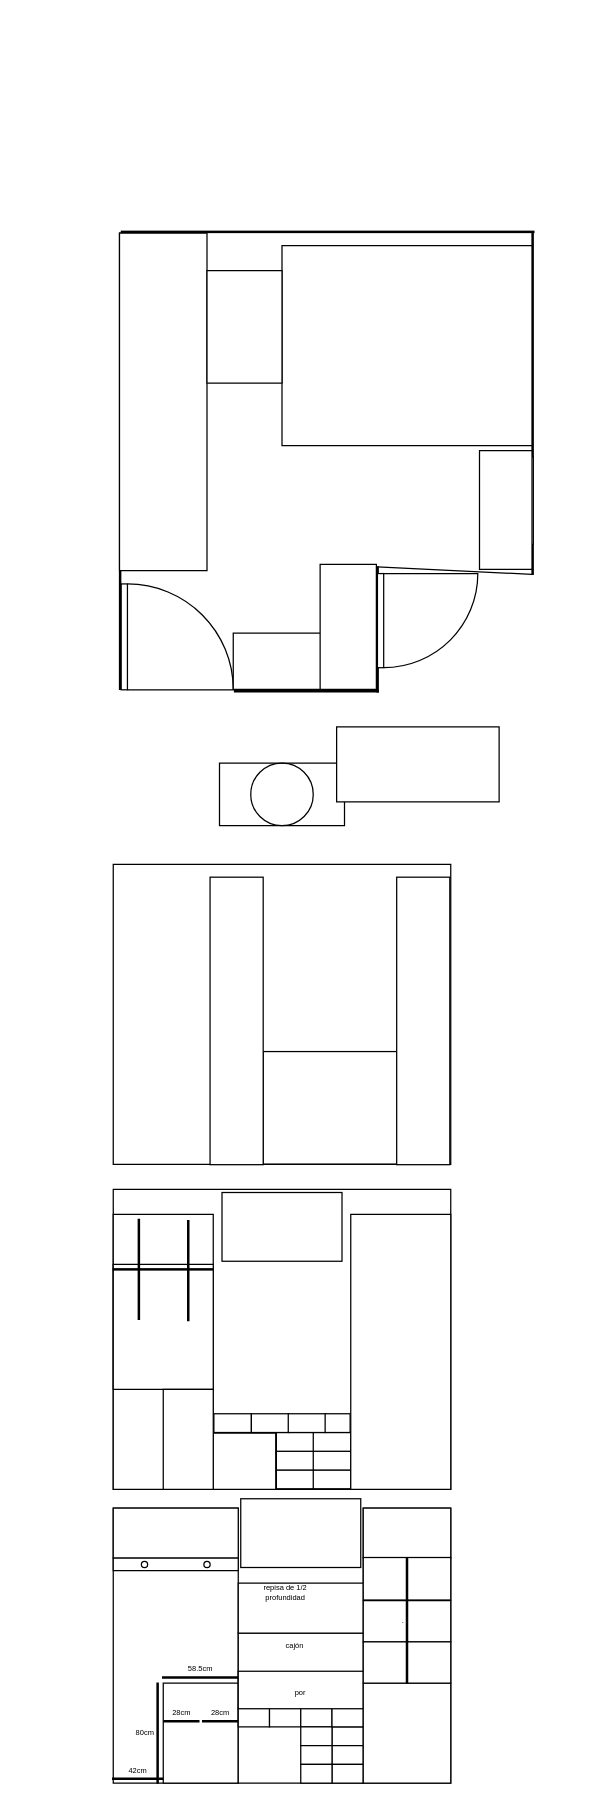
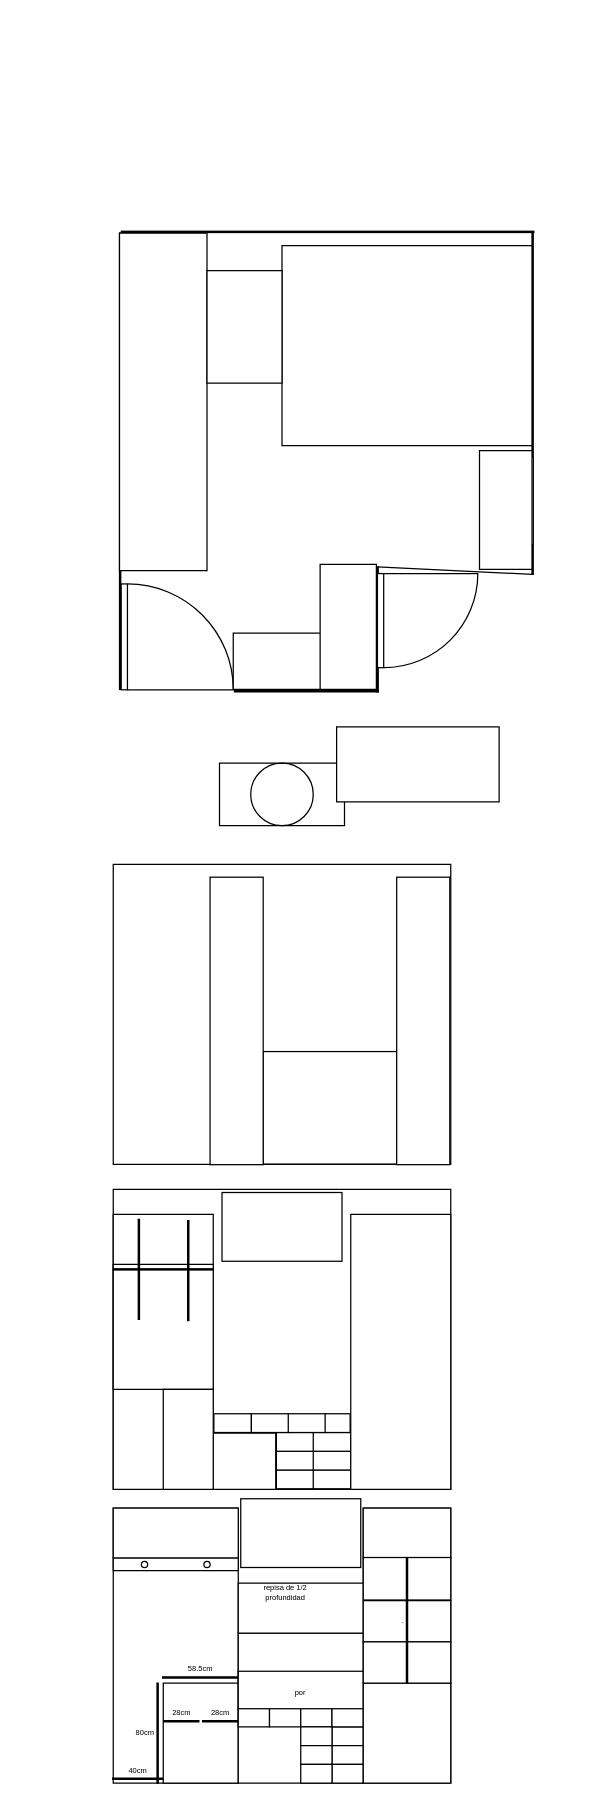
  <mxCell id="0" />
  <mxCell id="1" parent="0" />
  <mxCell id="2" value="" style="rounded=0;whiteSpace=wrap;html=1;" vertex="1" parent="1"><mxGeometry x="290" y="1206" width="70" height="220" as="geometry" /></mxCell>
  <mxCell id="3" value="" style="rounded=0;whiteSpace=wrap;html=1;" vertex="1" parent="1"><mxGeometry x="95" y="186" width="1" height="365" as="geometry" /></mxCell>
  <mxCell id="4" value="" style="rounded=0;whiteSpace=wrap;html=1;rotation=-90;" vertex="1" parent="1"><mxGeometry x="261" y="20" width="1" height="330" as="geometry" /></mxCell>
  <mxCell id="5" value="" style="rounded=0;whiteSpace=wrap;html=1;" vertex="1" parent="1"><mxGeometry x="425" y="186" width="1" height="273" as="geometry" /></mxCell>
  <mxCell id="6" style="rounded=0;orthogonalLoop=1;jettySize=auto;html=1;entryX=0;entryY=1;entryDx=0;entryDy=0;exitX=0.25;exitY=0;exitDx=0;exitDy=0;endArrow=none;endFill=0;" edge="1" parent="1" source="7" target="5"><mxGeometry relative="1" as="geometry" /></mxCell>
  <mxCell id="7" value="" style="rounded=0;whiteSpace=wrap;html=1;" vertex="1" parent="1"><mxGeometry x="301" y="453" width="1" height="100" as="geometry" /></mxCell>
  <mxCell id="8" value="" style="rounded=0;whiteSpace=wrap;html=1;rotation=-90;" vertex="1" parent="1"><mxGeometry x="244" y="495" width="1" height="115" as="geometry" /></mxCell>
  <mxCell id="9" value="" style="rounded=0;whiteSpace=wrap;html=1;" vertex="1" parent="1"><mxGeometry x="225" y="196" width="200" height="160" as="geometry" /></mxCell>
  <mxCell id="10" value="" style="rounded=0;whiteSpace=wrap;html=1;" vertex="1" parent="1"><mxGeometry x="95" y="186" width="70" height="270" as="geometry" /></mxCell>
  <mxCell id="11" value="" style="verticalLabelPosition=bottom;html=1;verticalAlign=top;align=center;shape=mxgraph.floorplan.doorLeft;aspect=fixed;rotation=-90;" vertex="1" parent="1"><mxGeometry x="99" y="464" width="84.71" height="90" as="geometry" /></mxCell>
  <mxCell id="12" value="" style="rounded=0;whiteSpace=wrap;html=1;" vertex="1" parent="1"><mxGeometry x="165" y="216" width="60" height="90" as="geometry" /></mxCell>
  <mxCell id="13" value="" style="verticalLabelPosition=bottom;html=1;verticalAlign=top;align=center;shape=mxgraph.floorplan.doorLeft;aspect=fixed;rotation=270;flipV=0;flipH=1;" vertex="1" parent="1"><mxGeometry x="303.7" y="456" width="75.3" height="80" as="geometry" /></mxCell>
  <mxCell id="14" value="" style="rounded=0;whiteSpace=wrap;html=1;" vertex="1" parent="1"><mxGeometry x="384" y="365" width="42" height="70" as="geometry" /></mxCell>
  <mxCell id="15" value="" style="rounded=0;whiteSpace=wrap;html=1;rotation=90;" vertex="1" parent="1"><mxGeometry x="105" y="676" width="240" height="270" as="geometry" /></mxCell>
  <mxCell id="16" value="" style="rounded=0;whiteSpace=wrap;html=1;rotation=90;" vertex="1" parent="1"><mxGeometry x="218.5" y="832.25" width="90" height="107" as="geometry" /></mxCell>
  <mxCell id="17" value="" style="verticalLabelPosition=bottom;align=center;dashed=0;html=1;verticalAlign=top;shape=mxgraph.pid.fittings.viewing_glass;" vertex="1" parent="1"><mxGeometry x="175" y="610" width="100" height="50" as="geometry" /></mxCell>
  <mxCell id="18" value="" style="rounded=0;whiteSpace=wrap;html=1;rotation=90;" vertex="1" parent="1"><mxGeometry x="223" y="795" width="230" height="42.5" as="geometry" /></mxCell>
  <mxCell id="19" value="" style="rounded=0;whiteSpace=wrap;html=1;rotation=90;" vertex="1" parent="1"><mxGeometry x="303.7" y="546" width="60" height="130" as="geometry" /></mxCell>
  <mxCell id="20" value="" style="rounded=0;whiteSpace=wrap;html=1;rotation=90;" vertex="1" parent="1"><mxGeometry x="73.7" y="795" width="230" height="42.5" as="geometry" /></mxCell>
  <mxCell id="21" value="" style="rounded=0;whiteSpace=wrap;html=1;rotation=90;" vertex="1" parent="1"><mxGeometry x="105" y="936" width="240" height="270" as="geometry" /></mxCell>
  <mxCell id="22" value="" style="rounded=0;whiteSpace=wrap;html=1;rotation=90;" vertex="1" parent="1"><mxGeometry x="20" y="1041" width="220" height="80" as="geometry" /></mxCell>
  <mxCell id="23" value="" style="rounded=0;whiteSpace=wrap;html=1;rotation=90;" vertex="1" parent="1"><mxGeometry x="197.5" y="933" width="55" height="96" as="geometry" /></mxCell>
  <mxCell id="24" value="" style="rounded=0;whiteSpace=wrap;html=1;" vertex="1" parent="1"><mxGeometry x="383" y="360" width="42" height="95" as="geometry" /></mxCell>
  <mxCell id="25" value="" style="group" vertex="1" connectable="0" parent="1"><mxGeometry x="186" y="451" width="115" height="100" as="geometry" /></mxCell>
  <mxCell id="26" value="" style="rounded=0;whiteSpace=wrap;html=1;rotation=90;" vertex="1" parent="25"><mxGeometry x="35" y="20" width="45" height="115" as="geometry" /></mxCell>
  <mxCell id="27" value="" style="rounded=0;whiteSpace=wrap;html=1;rotation=90;" vertex="1" parent="25"><mxGeometry x="42" y="27.5" width="100" height="45" as="geometry" /></mxCell>
  <mxCell id="28" value="" style="rounded=0;whiteSpace=wrap;html=1;rotation=90;" vertex="1" parent="1"><mxGeometry x="178" y="1123" width="15" height="30" as="geometry" /></mxCell>
  <mxCell id="29" value="" style="rounded=0;whiteSpace=wrap;html=1;rotation=90;" vertex="1" parent="1"><mxGeometry x="228" y="1168" width="15" height="30" as="geometry" /></mxCell>
  <mxCell id="30" value="" style="rounded=0;whiteSpace=wrap;html=1;rotation=90;fontStyle=1" vertex="1" parent="1"><mxGeometry x="257.5" y="1168" width="15" height="30" as="geometry" /></mxCell>
  <mxCell id="31" value="" style="rounded=0;whiteSpace=wrap;html=1;rotation=90;" vertex="1" parent="1"><mxGeometry x="172.5" y="1143.5" width="45" height="50" as="geometry" /></mxCell>
  <mxCell id="32" value="" style="rounded=0;whiteSpace=wrap;html=1;rotation=90;" vertex="1" parent="1"><mxGeometry x="228" y="1153" width="15" height="30" as="geometry" /></mxCell>
  <mxCell id="33" value="" style="rounded=0;whiteSpace=wrap;html=1;rotation=90;" vertex="1" parent="1"><mxGeometry x="257.5" y="1153" width="15" height="30" as="geometry" /></mxCell>
  <mxCell id="34" value="" style="rounded=0;whiteSpace=wrap;html=1;rotation=90;" vertex="1" parent="1"><mxGeometry x="228" y="1138" width="15" height="30" as="geometry" /></mxCell>
  <mxCell id="35" value="" style="rounded=0;whiteSpace=wrap;html=1;rotation=90;" vertex="1" parent="1"><mxGeometry x="257.5" y="1138" width="15" height="30" as="geometry" /></mxCell>
  <mxCell id="36" value="" style="rounded=0;whiteSpace=wrap;html=1;rotation=90;" vertex="1" parent="1"><mxGeometry x="208" y="1123" width="15" height="30" as="geometry" /></mxCell>
  <mxCell id="37" value="" style="rounded=0;whiteSpace=wrap;html=1;rotation=90;" vertex="1" parent="1"><mxGeometry x="237.5" y="1123" width="15" height="30" as="geometry" /></mxCell>
  <mxCell id="38" value="" style="rounded=0;whiteSpace=wrap;html=1;rotation=90;" vertex="1" parent="1"><mxGeometry x="262" y="1128" width="15" height="20" as="geometry" /></mxCell>
  <mxCell id="39" value="" style="rounded=0;whiteSpace=wrap;html=1;rotation=90;" vertex="1" parent="1"><mxGeometry x="80" y="1021" width="100" height="80" as="geometry" /></mxCell>
  <mxCell id="40" value="" style="rounded=0;whiteSpace=wrap;html=1;rotation=90;" vertex="1" parent="1"><mxGeometry x="110" y="1131" width="80" height="40" as="geometry" /></mxCell>
  <mxCell id="41" value="" style="rounded=0;whiteSpace=wrap;html=1;rotation=-90;" vertex="1" parent="1"><mxGeometry x="129.5" y="975" width="1" height="80" as="geometry" /></mxCell>
  <mxCell id="42" value="" style="rounded=0;whiteSpace=wrap;html=1;rotation=0;" vertex="1" parent="1"><mxGeometry x="110" y="975" width="1" height="80" as="geometry" /></mxCell>
  <mxCell id="43" value="" style="rounded=0;whiteSpace=wrap;html=1;rotation=0;" vertex="1" parent="1"><mxGeometry x="149.5" y="976" width="1" height="80" as="geometry" /></mxCell>
  <mxCell id="44" value="" style="rounded=0;whiteSpace=wrap;html=1;" vertex="1" parent="1"><mxGeometry x="280" y="971" width="80" height="220" as="geometry" /></mxCell>
  <mxCell id="45" value="" style="rounded=0;whiteSpace=wrap;html=1;" vertex="1" parent="1"><mxGeometry x="90" y="1206" width="100" height="220" as="geometry" /></mxCell>
  <mxCell id="46" value="" style="rounded=0;whiteSpace=wrap;html=1;" vertex="1" parent="1"><mxGeometry x="130" y="1346" width="60" height="80" as="geometry" /></mxCell>
- <mxCell id="47" value="42cm" style="rounded=0;whiteSpace=wrap;html=1;fontSize=6;labelPosition=center;verticalLabelPosition=top;align=center;verticalAlign=bottom;" vertex="1" parent="1"><mxGeometry x="89.5" y="1422" width="40" height="1" as="geometry" /></mxCell>
+ <mxCell id="47" value="40cm" style="rounded=0;whiteSpace=wrap;html=1;fontSize=6;labelPosition=center;verticalLabelPosition=top;align=center;verticalAlign=bottom;" vertex="1" parent="1"><mxGeometry x="89.5" y="1422" width="40" height="1" as="geometry" /></mxCell>
  <mxCell id="48" value="80cm" style="rounded=0;whiteSpace=wrap;html=1;rotation=0;fontSize=6;labelPosition=left;verticalLabelPosition=middle;align=right;verticalAlign=middle;fillColor=#dae8fc;" vertex="1" parent="1"><mxGeometry x="125" y="1346" width="1" height="80" as="geometry" /></mxCell>
  <mxCell id="49" value="58.5cm" style="rounded=0;whiteSpace=wrap;html=1;fontSize=6;labelPosition=center;verticalLabelPosition=top;align=center;verticalAlign=bottom;fillColor=#dae8fc;" vertex="1" parent="1"><mxGeometry x="129.5" y="1341" width="60" height="1" as="geometry" /></mxCell>
  <mxCell id="50" value="" style="rounded=0;whiteSpace=wrap;html=1;" vertex="1" parent="1"><mxGeometry x="90" y="1206" width="100" height="40" as="geometry" /></mxCell>
  <mxCell id="51" value="" style="rounded=0;whiteSpace=wrap;html=1;" vertex="1" parent="1"><mxGeometry x="90" y="1246" width="100" height="10" as="geometry" /></mxCell>
  <mxCell id="52" value="" style="ellipse;whiteSpace=wrap;html=1;aspect=fixed;" vertex="1" parent="1"><mxGeometry x="112.5" y="1248.5" width="5" height="5" as="geometry" /></mxCell>
  <mxCell id="53" value="" style="ellipse;whiteSpace=wrap;html=1;aspect=fixed;" vertex="1" parent="1"><mxGeometry x="162.5" y="1248.5" width="5" height="5" as="geometry" /></mxCell>
  <mxCell id="54" value="28cm" style="rounded=0;whiteSpace=wrap;html=1;fontSize=6;labelPosition=center;verticalLabelPosition=top;align=center;verticalAlign=bottom;" vertex="1" parent="1"><mxGeometry x="130.5" y="1376" width="28" height="1" as="geometry" /></mxCell>
  <mxCell id="55" value="28cm" style="rounded=0;whiteSpace=wrap;html=1;fontSize=6;labelPosition=center;verticalLabelPosition=top;align=center;verticalAlign=bottom;" vertex="1" parent="1"><mxGeometry x="161.5" y="1376" width="28" height="1" as="geometry" /></mxCell>
  <mxCell id="56" value="" style="rounded=0;whiteSpace=wrap;html=1;" vertex="1" parent="1"><mxGeometry x="190" y="1306" width="100" height="120" as="geometry" /></mxCell>
  <mxCell id="57" value="" style="rounded=0;whiteSpace=wrap;html=1;" vertex="1" parent="1"><mxGeometry x="190" y="1366" width="25" height="15" as="geometry" /></mxCell>
  <mxCell id="58" value="" style="rounded=0;whiteSpace=wrap;html=1;" vertex="1" parent="1"><mxGeometry x="215" y="1366" width="25" height="15" as="geometry" /></mxCell>
  <mxCell id="59" value="" style="rounded=0;whiteSpace=wrap;html=1;" vertex="1" parent="1"><mxGeometry x="240" y="1366" width="25" height="15" as="geometry" /></mxCell>
  <mxCell id="60" value="" style="rounded=0;whiteSpace=wrap;html=1;" vertex="1" parent="1"><mxGeometry x="265" y="1381" width="25" height="15" as="geometry" /></mxCell>
  <mxCell id="61" value="" style="rounded=0;whiteSpace=wrap;html=1;" vertex="1" parent="1"><mxGeometry x="240" y="1381" width="25" height="15" as="geometry" /></mxCell>
  <mxCell id="62" value="" style="rounded=0;whiteSpace=wrap;html=1;" vertex="1" parent="1"><mxGeometry x="265" y="1396" width="25" height="15" as="geometry" /></mxCell>
  <mxCell id="63" value="" style="rounded=0;whiteSpace=wrap;html=1;" vertex="1" parent="1"><mxGeometry x="240" y="1396" width="25" height="15" as="geometry" /></mxCell>
  <mxCell id="64" value="" style="rounded=0;whiteSpace=wrap;html=1;" vertex="1" parent="1"><mxGeometry x="265" y="1411" width="25" height="15" as="geometry" /></mxCell>
  <mxCell id="65" value="" style="rounded=0;whiteSpace=wrap;html=1;" vertex="1" parent="1"><mxGeometry x="240" y="1411" width="25" height="15" as="geometry" /></mxCell>
  <mxCell id="66" value="" style="rounded=0;whiteSpace=wrap;html=1;" vertex="1" parent="1"><mxGeometry x="265" y="1366" width="25" height="15" as="geometry" /></mxCell>
  <mxCell id="67" value="&lt;font style=&quot;font-size: 6px;&quot;&gt;por&lt;/font&gt;" style="rounded=0;whiteSpace=wrap;html=1;" vertex="1" parent="1"><mxGeometry x="190" y="1336.5" width="100" height="30" as="geometry" /></mxCell>
  <mxCell id="68" value="" style="rounded=0;whiteSpace=wrap;html=1;" vertex="1" parent="1"><mxGeometry x="190" y="1266" width="100" height="40" as="geometry" /></mxCell>
  <mxCell id="69" value="repisa de 1/2 profundidad" style="text;html=1;strokeColor=none;fillColor=none;align=center;verticalAlign=middle;whiteSpace=wrap;rounded=0;fontSize=6;" vertex="1" parent="1"><mxGeometry x="197.5" y="1259" width="60" height="30" as="geometry" /></mxCell>
- <mxCell id="70" value="cajón" style="text;html=1;align=center;verticalAlign=middle;resizable=0;points=[];autosize=1;strokeColor=none;fillColor=none;fontSize=6;" vertex="1" parent="1"><mxGeometry x="215" y="1306" width="40" height="20" as="geometry" /></mxCell>
  <mxCell id="71" value="" style="rounded=0;whiteSpace=wrap;html=1;" vertex="1" parent="1"><mxGeometry x="290" y="1206" width="70" height="40" as="geometry" /></mxCell>
  <mxCell id="72" value="" style="rounded=0;whiteSpace=wrap;html=1;" vertex="1" parent="1"><mxGeometry x="290" y="1346" width="70" height="80" as="geometry" /></mxCell>
  <mxCell id="73" value="" style="rounded=0;whiteSpace=wrap;html=1;" vertex="1" parent="1"><mxGeometry x="290" y="1245.5" width="70" height="34" as="geometry" /></mxCell>
  <mxCell id="74" value="" style="rounded=0;whiteSpace=wrap;html=1;" vertex="1" parent="1"><mxGeometry x="290" y="1280" width="70" height="33" as="geometry" /></mxCell>
  <mxCell id="75" value="" style="rounded=0;whiteSpace=wrap;html=1;" vertex="1" parent="1"><mxGeometry x="290" y="1313" width="70" height="33" as="geometry" /></mxCell>
  <mxCell id="76" value="." style="rounded=0;whiteSpace=wrap;html=1;rotation=0;fontSize=6;labelPosition=left;verticalLabelPosition=middle;align=right;verticalAlign=middle;" vertex="1" parent="1"><mxGeometry x="324.5" y="1246" width="1" height="100" as="geometry" /></mxCell>
  <mxCell id="77" value="" style="rounded=0;whiteSpace=wrap;html=1;rotation=90;" vertex="1" parent="1"><mxGeometry x="212.5" y="1178" width="55" height="96" as="geometry" /></mxCell>
